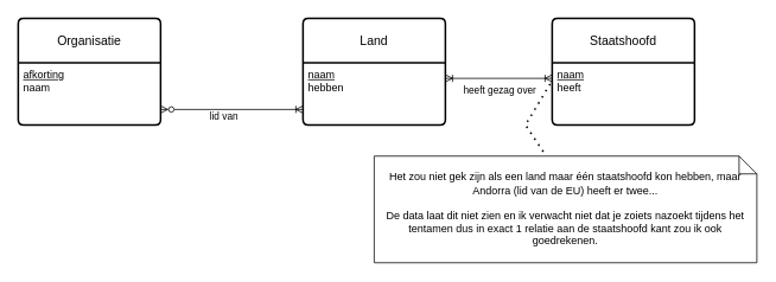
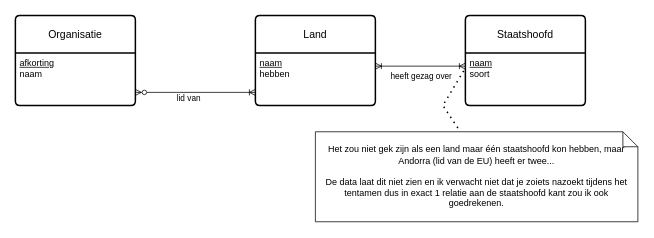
  <mxCell id="0" />
  <mxCell id="1" parent="0" />
  <mxCell id="2" value="Organisatie" style="swimlane;childLayout=stackLayout;horizontal=1;startSize=50;horizontalStack=0;rounded=1;fontSize=14;fontStyle=0;strokeWidth=2;resizeParent=0;resizeLast=1;shadow=0;dashed=0;align=center;arcSize=4;whiteSpace=wrap;html=1;" parent="1" vertex="1"><mxGeometry x="20" y="20" width="160" height="120" as="geometry" /></mxCell>
  <mxCell id="3" value="&lt;u&gt;afkorting&lt;/u&gt;&lt;div&gt;naam&lt;/div&gt;" style="align=left;strokeColor=none;fillColor=none;spacingLeft=4;spacingRight=4;fontSize=12;verticalAlign=top;resizable=0;rotatable=0;part=1;html=1;whiteSpace=wrap;" parent="2" vertex="1"><mxGeometry y="50" width="160" height="70" as="geometry" /></mxCell>
  <mxCell id="4" value="Land" style="swimlane;childLayout=stackLayout;horizontal=1;startSize=50;horizontalStack=0;rounded=1;fontSize=14;fontStyle=0;strokeWidth=2;resizeParent=0;resizeLast=1;shadow=0;dashed=0;align=center;arcSize=4;whiteSpace=wrap;html=1;" parent="1" vertex="1"><mxGeometry x="340" y="20" width="160" height="120" as="geometry" /></mxCell>
  <mxCell id="5" value="&lt;u&gt;naam&lt;/u&gt;&lt;div&gt;hebben&lt;/div&gt;" style="align=left;strokeColor=none;fillColor=none;spacingLeft=4;spacingRight=4;fontSize=12;verticalAlign=top;resizable=0;rotatable=0;part=1;html=1;whiteSpace=wrap;" parent="4" vertex="1"><mxGeometry y="50" width="160" height="70" as="geometry" /></mxCell>
  <mxCell id="6" value="Staatshoofd" style="swimlane;childLayout=stackLayout;horizontal=1;startSize=50;horizontalStack=0;rounded=1;fontSize=14;fontStyle=0;strokeWidth=2;resizeParent=0;resizeLast=1;shadow=0;dashed=0;align=center;arcSize=4;whiteSpace=wrap;html=1;" parent="1" vertex="1"><mxGeometry x="620" y="20" width="160" height="120" as="geometry" /></mxCell>
- <mxCell id="7" value="&lt;u&gt;naam&lt;/u&gt;&lt;div&gt;heeft&lt;/div&gt;" style="align=left;strokeColor=none;fillColor=none;spacingLeft=4;spacingRight=4;fontSize=12;verticalAlign=top;resizable=0;rotatable=0;part=1;html=1;whiteSpace=wrap;" parent="6" vertex="1"><mxGeometry y="50" width="160" height="70" as="geometry" /></mxCell>
+ <mxCell id="7" value="&lt;u&gt;naam&lt;/u&gt;&lt;div&gt;soort&lt;/div&gt;" style="align=left;strokeColor=none;fillColor=none;spacingLeft=4;spacingRight=4;fontSize=12;verticalAlign=top;resizable=0;rotatable=0;part=1;html=1;whiteSpace=wrap;" parent="6" vertex="1"><mxGeometry y="50" width="160" height="70" as="geometry" /></mxCell>
  <mxCell id="8" value="" style="endArrow=ERoneToMany;html=1;rounded=0;exitX=1;exitY=0.25;exitDx=0;exitDy=0;entryX=0;entryY=0.25;entryDx=0;entryDy=0;startArrow=ERoneToMany;startFill=0;endFill=0;" parent="1" source="5" target="7" edge="1"><mxGeometry relative="1" as="geometry"><mxPoint x="420" y="220" as="sourcePoint" /><mxPoint x="580" y="220" as="targetPoint" /></mxGeometry></mxCell>
  <mxCell id="9" value="heeft gezag over" style="edgeLabel;html=1;align=center;verticalAlign=middle;resizable=0;points=[];" parent="8" vertex="1" connectable="0"><mxGeometry x="-0.157" y="-1" relative="1" as="geometry"><mxPoint x="9" y="12" as="offset" /></mxGeometry></mxCell>
  <mxCell id="10" value="" style="endArrow=ERoneToMany;html=1;rounded=0;exitX=1;exitY=0.75;exitDx=0;exitDy=0;entryX=0;entryY=0.75;entryDx=0;entryDy=0;startArrow=ERzeroToMany;startFill=0;endFill=0;" parent="1" source="3" target="5" edge="1"><mxGeometry relative="1" as="geometry"><mxPoint x="240" y="270" as="sourcePoint" /><mxPoint x="400" y="270" as="targetPoint" /></mxGeometry></mxCell>
  <mxCell id="11" value="lid van" style="edgeLabel;html=1;align=center;verticalAlign=middle;resizable=0;points=[];" parent="10" vertex="1" connectable="0"><mxGeometry x="-0.018" y="1" relative="1" as="geometry"><mxPoint x="-9" y="9" as="offset" /></mxGeometry></mxCell>
  <mxCell id="12" value="Het zou niet gek zijn als een land maar één staatshoofd kon hebben, maar Andorra (lid van de EU) heeft er twee...&lt;div&gt;&lt;br&gt;&lt;/div&gt;&lt;div&gt;De data laat dit niet zien en ik verwacht niet dat je zoiets nazoekt tijdens het tentamen dus in exact 1 relatie aan de staatshoofd kant zou ik ook goedrekenen.&lt;/div&gt;" style="shape=note;size=20;whiteSpace=wrap;html=1;" parent="1" vertex="1"><mxGeometry x="420" y="175" width="430" height="120" as="geometry" /></mxCell>
  <mxCell id="13" value="" style="endArrow=none;dashed=1;html=1;dashPattern=1 3;strokeWidth=2;rounded=0;" edge="1" parent="1"><mxGeometry width="50" height="50" relative="1" as="geometry"><mxPoint x="610" y="170" as="sourcePoint" /><mxPoint x="620" y="90" as="targetPoint" /><Array as="points"><mxPoint x="590" y="140" /></Array></mxGeometry></mxCell>
